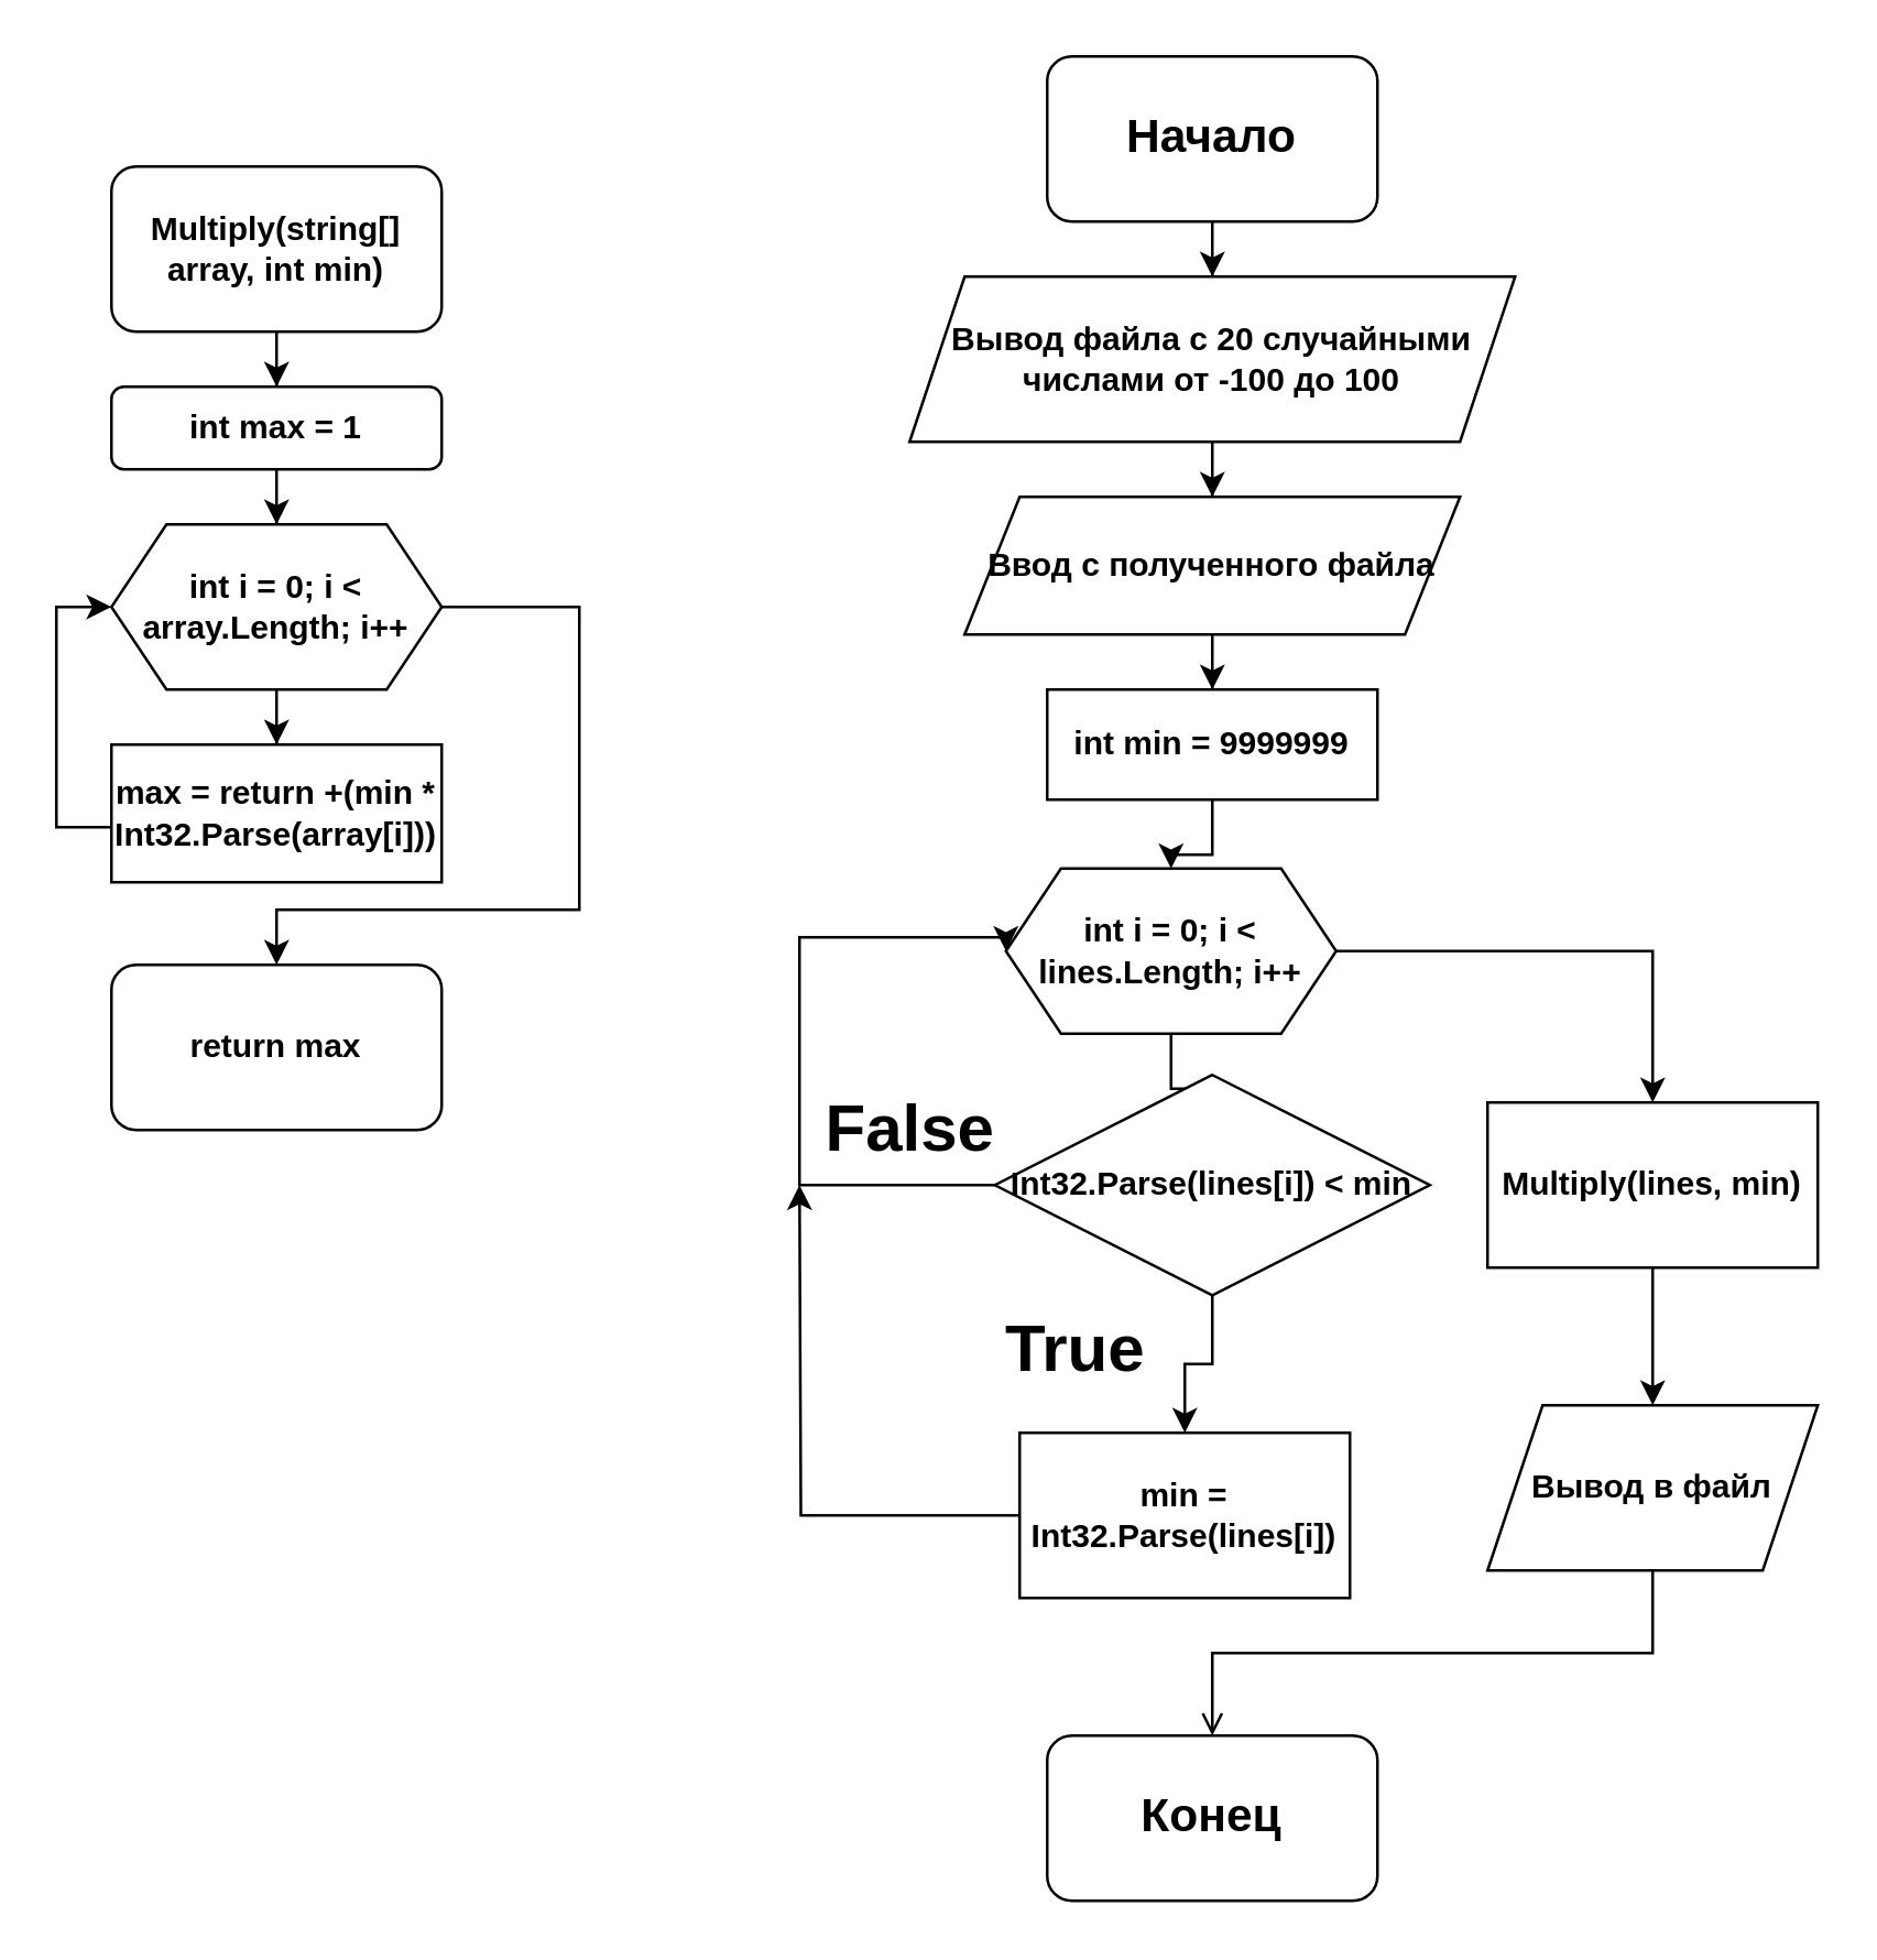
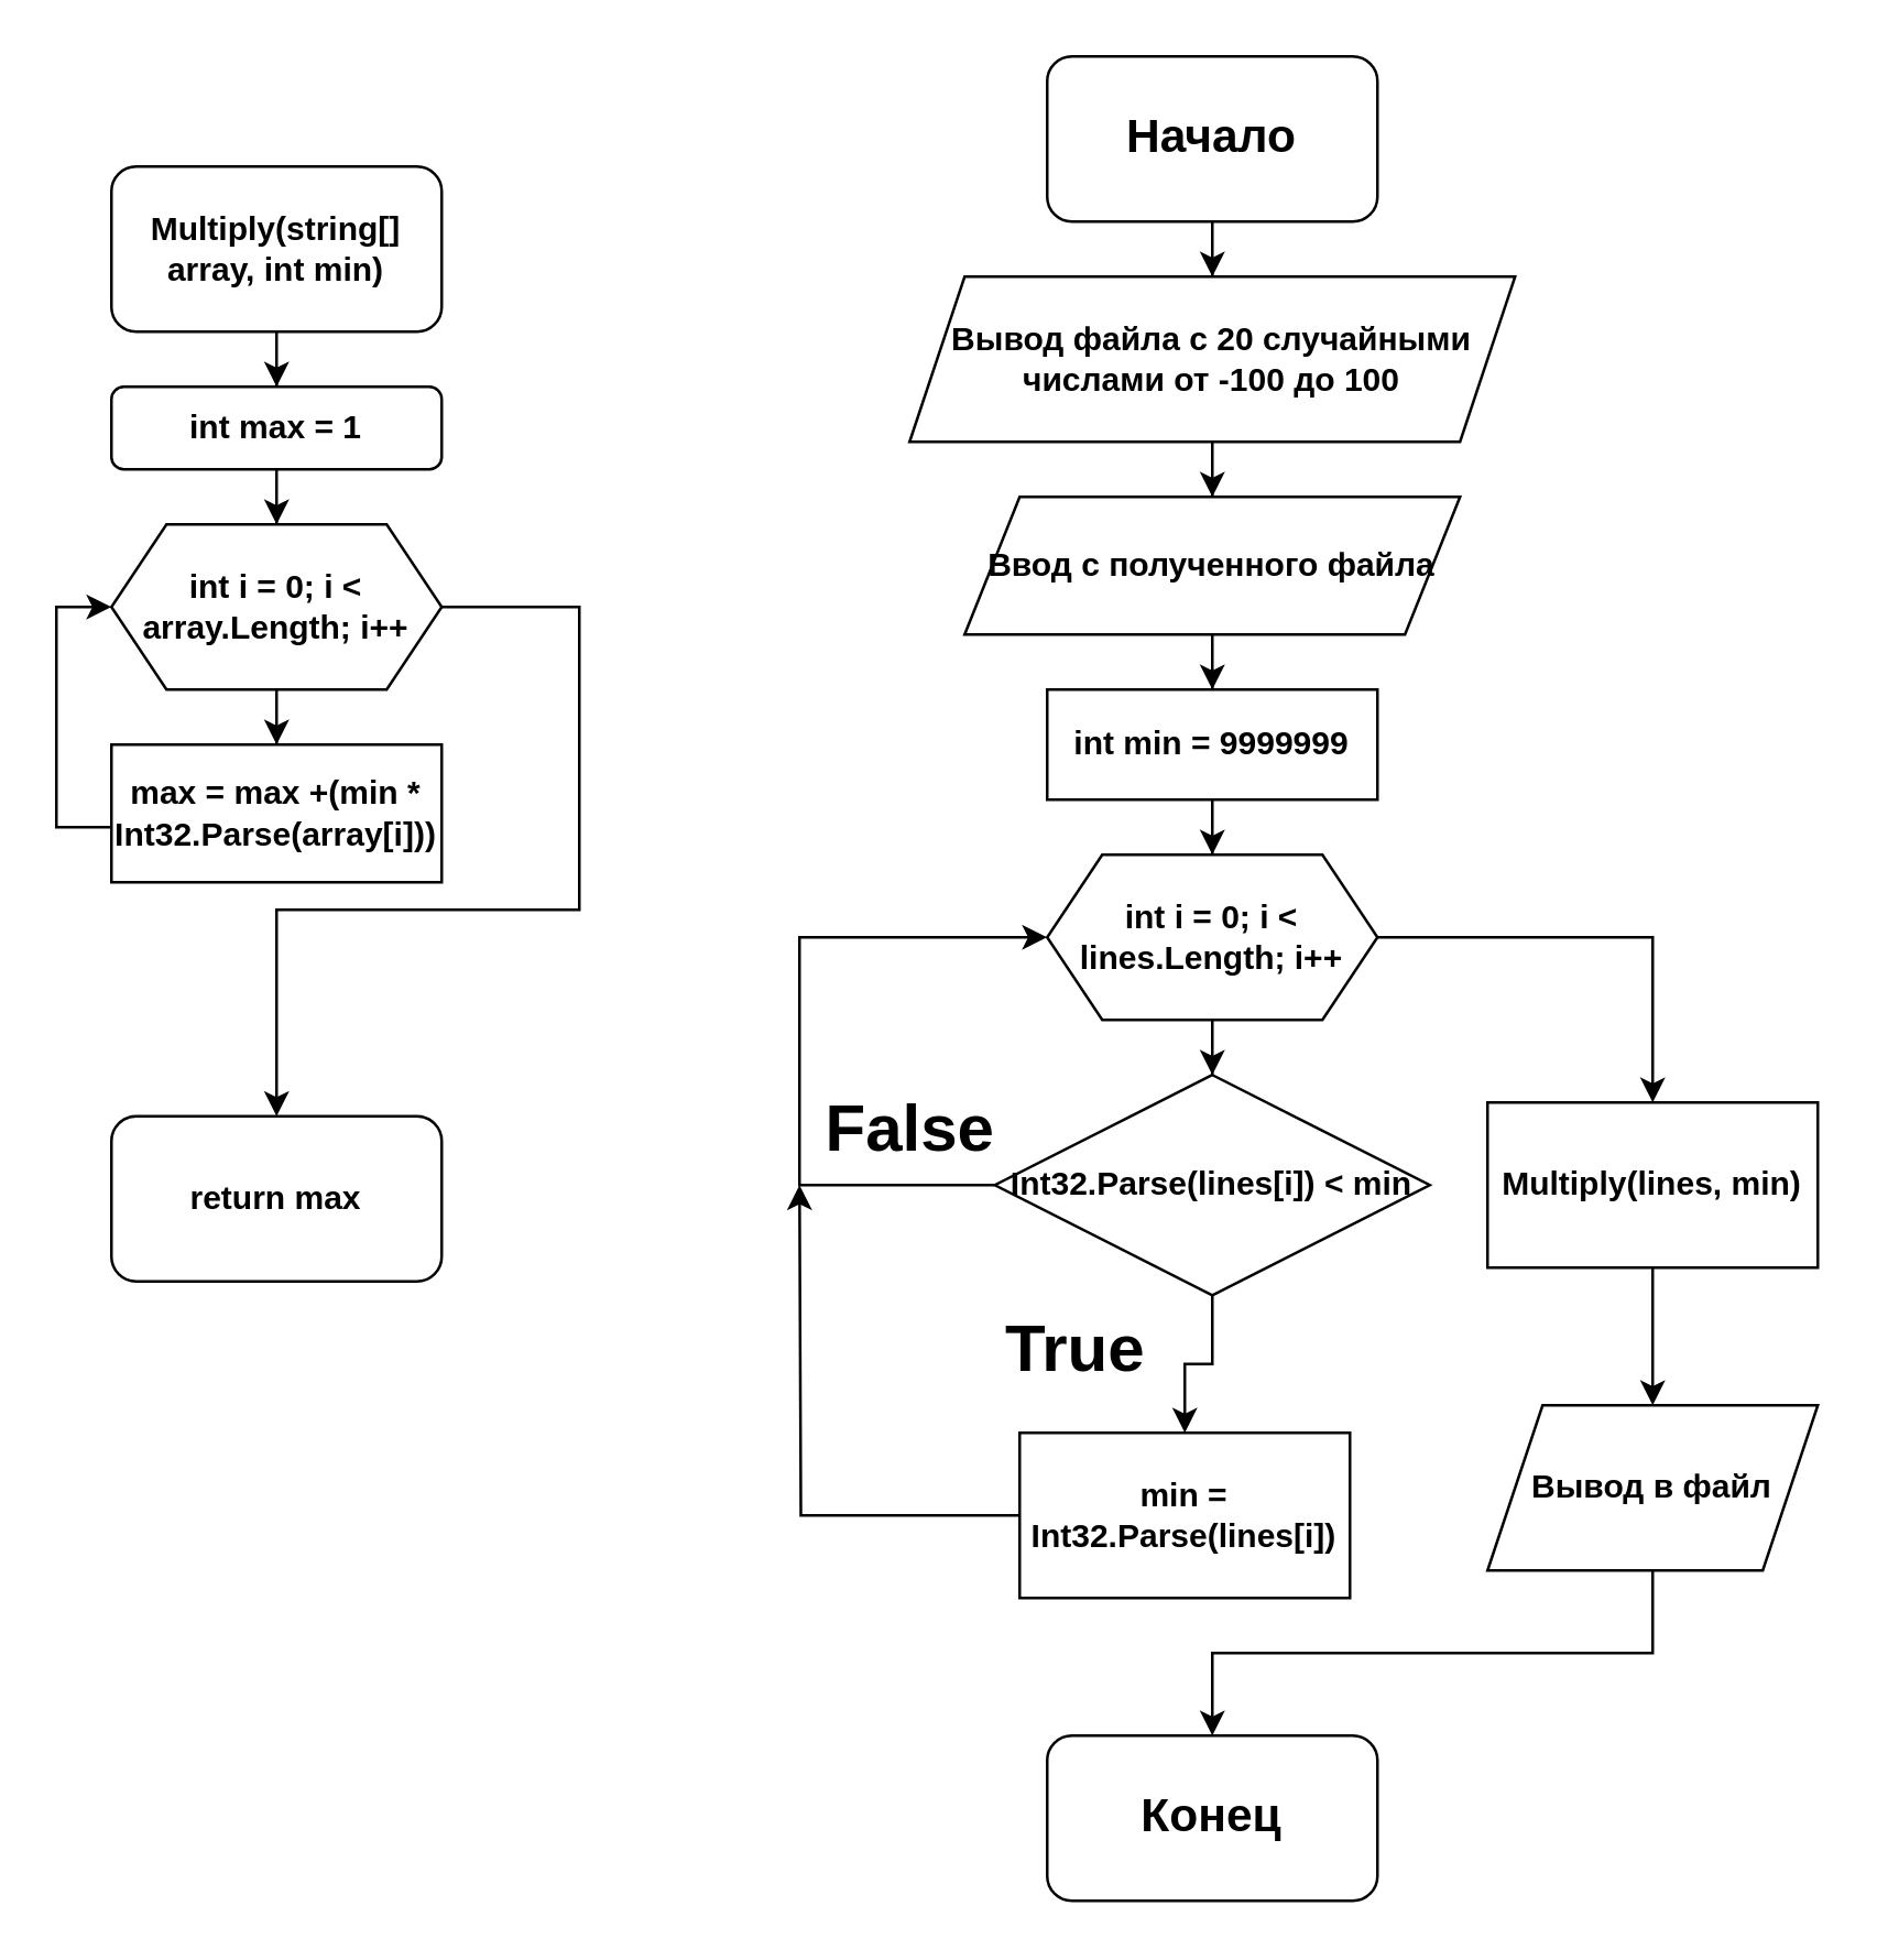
  <mxCell id="0" />
  <mxCell id="1" parent="0" />
  <mxCell id="2" style="edgeStyle=orthogonalEdgeStyle;rounded=0;orthogonalLoop=1;jettySize=auto;html=1;entryX=0.5;entryY=0;entryDx=0;entryDy=0;fontStyle=1" edge="1" parent="1" source="3" target="5"><mxGeometry relative="1" as="geometry" /></mxCell>
  <mxCell id="3" value="Multiply(string[] array, int min)" style="rounded=1;whiteSpace=wrap;html=1;fontStyle=1" vertex="1" parent="1"><mxGeometry x="40" y="60" width="120" height="60" as="geometry" /></mxCell>
  <mxCell id="4" style="edgeStyle=orthogonalEdgeStyle;rounded=0;orthogonalLoop=1;jettySize=auto;html=1;entryX=0.5;entryY=0;entryDx=0;entryDy=0;fontStyle=1" edge="1" parent="1" source="5" target="8"><mxGeometry relative="1" as="geometry" /></mxCell>
  <mxCell id="5" value="int max = 1" style="whiteSpace=wrap;html=1;fontStyle=1;rounded=1;" vertex="1" parent="1"><mxGeometry x="40" y="140" width="120" height="30" as="geometry" /></mxCell>
  <mxCell id="6" style="edgeStyle=orthogonalEdgeStyle;rounded=0;orthogonalLoop=1;jettySize=auto;html=1;entryX=0.5;entryY=0;entryDx=0;entryDy=0;fontStyle=1" edge="1" parent="1" source="8" target="10"><mxGeometry relative="1" as="geometry" /></mxCell>
  <mxCell id="7" style="edgeStyle=orthogonalEdgeStyle;rounded=0;orthogonalLoop=1;jettySize=auto;html=1;fontStyle=1" edge="1" parent="1" source="8" target="11"><mxGeometry relative="1" as="geometry"><Array as="points"><mxPoint x="210" y="220" /><mxPoint x="210" y="330" /><mxPoint x="100" y="330" /></Array></mxGeometry></mxCell>
  <mxCell id="8" value="int i = 0; i &amp;lt; array.Length; i++" style="shape=hexagon;perimeter=hexagonPerimeter2;whiteSpace=wrap;html=1;fixedSize=1;fontStyle=1" vertex="1" parent="1"><mxGeometry x="40" y="190" width="120" height="60" as="geometry" /></mxCell>
  <mxCell id="9" style="edgeStyle=orthogonalEdgeStyle;rounded=0;orthogonalLoop=1;jettySize=auto;html=1;entryX=0;entryY=0.5;entryDx=0;entryDy=0;fontStyle=1" edge="1" parent="1" source="10" target="8"><mxGeometry relative="1" as="geometry"><Array as="points"><mxPoint x="20" y="300" /><mxPoint x="20" y="220" /></Array></mxGeometry></mxCell>
- <mxCell id="10" value="max = return +(min * Int32.Parse(array[i]))" style="rounded=0;whiteSpace=wrap;html=1;fontStyle=1" vertex="1" parent="1"><mxGeometry x="40" y="270" width="120" height="50" as="geometry" /></mxCell>
- <mxCell id="11" value="return max" style="rounded=1;whiteSpace=wrap;html=1;fontStyle=1" vertex="1" parent="1"><mxGeometry x="40" y="350" width="120" height="60" as="geometry" /></mxCell>
+ <mxCell id="10" value="max = max +(min * Int32.Parse(array[i]))" style="rounded=0;whiteSpace=wrap;html=1;fontStyle=1" vertex="1" parent="1"><mxGeometry x="40" y="270" width="120" height="50" as="geometry" /></mxCell>
+ <mxCell id="11" value="return max" style="rounded=1;whiteSpace=wrap;html=1;fontStyle=1" vertex="1" parent="1"><mxGeometry x="40" y="405" width="120" height="60" as="geometry" /></mxCell>
  <mxCell id="12" style="edgeStyle=orthogonalEdgeStyle;rounded=0;orthogonalLoop=1;jettySize=auto;html=1;entryX=0.5;entryY=0;entryDx=0;entryDy=0;fontStyle=1" edge="1" parent="1" source="13" target="15"><mxGeometry relative="1" as="geometry" /></mxCell>
  <mxCell id="13" value="Начало" style="rounded=1;whiteSpace=wrap;html=1;fontStyle=1;fontSize=17;" vertex="1" parent="1"><mxGeometry x="380" y="20" width="120" height="60" as="geometry" /></mxCell>
  <mxCell id="14" style="edgeStyle=orthogonalEdgeStyle;rounded=0;orthogonalLoop=1;jettySize=auto;html=1;entryX=0.5;entryY=0;entryDx=0;entryDy=0;fontStyle=1" edge="1" parent="1" source="15" target="17"><mxGeometry relative="1" as="geometry" /></mxCell>
  <mxCell id="15" value="Вывод файла с 20 случайными числами от -100 до 100" style="shape=parallelogram;perimeter=parallelogramPerimeter;whiteSpace=wrap;html=1;fixedSize=1;fontStyle=1" vertex="1" parent="1"><mxGeometry x="330" y="100" width="220" height="60" as="geometry" /></mxCell>
  <mxCell id="16" style="edgeStyle=orthogonalEdgeStyle;rounded=0;orthogonalLoop=1;jettySize=auto;html=1;fontStyle=1" edge="1" parent="1" source="17" target="19"><mxGeometry relative="1" as="geometry" /></mxCell>
  <mxCell id="17" value="Ввод с полученного файла" style="shape=parallelogram;perimeter=parallelogramPerimeter;whiteSpace=wrap;html=1;fixedSize=1;fontStyle=1" vertex="1" parent="1"><mxGeometry x="350" y="180" width="180" height="50" as="geometry" /></mxCell>
  <mxCell id="18" style="edgeStyle=orthogonalEdgeStyle;rounded=0;orthogonalLoop=1;jettySize=auto;html=1;fontStyle=1" edge="1" parent="1" source="19" target="22"><mxGeometry relative="1" as="geometry" /></mxCell>
  <mxCell id="19" value="int min = 9999999" style="rounded=0;whiteSpace=wrap;html=1;fontStyle=1" vertex="1" parent="1"><mxGeometry x="380" y="250" width="120" height="40" as="geometry" /></mxCell>
  <mxCell id="20" style="edgeStyle=orthogonalEdgeStyle;rounded=0;orthogonalLoop=1;jettySize=auto;html=1;entryX=0.5;entryY=0;entryDx=0;entryDy=0;fontStyle=1" edge="1" parent="1" source="22" target="25"><mxGeometry relative="1" as="geometry" /></mxCell>
  <mxCell id="21" style="edgeStyle=orthogonalEdgeStyle;rounded=0;orthogonalLoop=1;jettySize=auto;html=1;entryX=0.5;entryY=0;entryDx=0;entryDy=0;fontStyle=1" edge="1" parent="1" source="22" target="31"><mxGeometry relative="1" as="geometry" /></mxCell>
- <mxCell id="22" value="int i = 0; i &amp;lt; lines.Length; i++" style="shape=hexagon;perimeter=hexagonPerimeter2;whiteSpace=wrap;html=1;fixedSize=1;fontStyle=1" vertex="1" parent="1"><mxGeometry x="365" y="315" width="120" height="60" as="geometry" /></mxCell>
+ <mxCell id="22" value="int i = 0; i &amp;lt; lines.Length; i++" style="shape=hexagon;perimeter=hexagonPerimeter2;whiteSpace=wrap;html=1;fixedSize=1;fontStyle=1" vertex="1" parent="1"><mxGeometry x="380" y="310" width="120" height="60" as="geometry" /></mxCell>
  <mxCell id="23" style="edgeStyle=orthogonalEdgeStyle;rounded=0;orthogonalLoop=1;jettySize=auto;html=1;entryX=0;entryY=0.5;entryDx=0;entryDy=0;fontStyle=1" edge="1" parent="1" source="25" target="22"><mxGeometry relative="1" as="geometry"><Array as="points"><mxPoint x="290" y="430" /><mxPoint x="290" y="340" /></Array></mxGeometry></mxCell>
  <mxCell id="24" style="edgeStyle=orthogonalEdgeStyle;rounded=0;orthogonalLoop=1;jettySize=auto;html=1;entryX=0.5;entryY=0;entryDx=0;entryDy=0;fontStyle=1" edge="1" parent="1" source="25" target="27"><mxGeometry relative="1" as="geometry" /></mxCell>
  <mxCell id="25" value="Int32.Parse(lines[i]) &amp;lt; min" style="rhombus;whiteSpace=wrap;html=1;fontStyle=1" vertex="1" parent="1"><mxGeometry x="361" y="390" width="158" height="80" as="geometry" /></mxCell>
  <mxCell id="26" style="edgeStyle=orthogonalEdgeStyle;rounded=0;orthogonalLoop=1;jettySize=auto;html=1;fontStyle=1" edge="1" parent="1" source="27"><mxGeometry relative="1" as="geometry"><mxPoint x="290" y="430" as="targetPoint" /></mxGeometry></mxCell>
  <mxCell id="27" value="min = Int32.Parse(lines[i])" style="rounded=0;whiteSpace=wrap;html=1;fontStyle=1" vertex="1" parent="1"><mxGeometry x="370" y="520" width="120" height="60" as="geometry" /></mxCell>
  <mxCell id="28" value="False" style="text;strokeColor=none;fillColor=none;html=1;fontSize=24;fontStyle=1;verticalAlign=middle;align=center;" vertex="1" parent="1"><mxGeometry x="280" y="390" width="100" height="40" as="geometry" /></mxCell>
  <mxCell id="29" value="True" style="text;strokeColor=none;fillColor=none;html=1;fontSize=24;fontStyle=1;verticalAlign=middle;align=center;" vertex="1" parent="1"><mxGeometry x="340" y="470" width="100" height="40" as="geometry" /></mxCell>
  <mxCell id="30" style="edgeStyle=orthogonalEdgeStyle;rounded=0;orthogonalLoop=1;jettySize=auto;html=1;fontStyle=1" edge="1" parent="1" source="31" target="33"><mxGeometry relative="1" as="geometry" /></mxCell>
  <mxCell id="31" value="Multiply(lines, min)" style="rounded=0;whiteSpace=wrap;html=1;fontStyle=1" vertex="1" parent="1"><mxGeometry x="540" y="400" width="120" height="60" as="geometry" /></mxCell>
- <mxCell id="32" style="edgeStyle=orthogonalEdgeStyle;rounded=0;orthogonalLoop=1;jettySize=auto;html=1;entryX=0.5;entryY=0;entryDx=0;entryDy=0;fontStyle=1;endArrow=open;" edge="1" parent="1" source="33" target="34"><mxGeometry relative="1" as="geometry"><Array as="points"><mxPoint x="600" y="600" /><mxPoint x="440" y="600" /></Array></mxGeometry></mxCell>
+ <mxCell id="32" style="edgeStyle=orthogonalEdgeStyle;rounded=0;orthogonalLoop=1;jettySize=auto;html=1;entryX=0.5;entryY=0;entryDx=0;entryDy=0;fontStyle=1" edge="1" parent="1" source="33" target="34"><mxGeometry relative="1" as="geometry"><Array as="points"><mxPoint x="600" y="600" /><mxPoint x="440" y="600" /></Array></mxGeometry></mxCell>
  <mxCell id="33" value="Вывод в файл" style="shape=parallelogram;perimeter=parallelogramPerimeter;whiteSpace=wrap;html=1;fixedSize=1;fontStyle=1" vertex="1" parent="1"><mxGeometry x="540" y="510" width="120" height="60" as="geometry" /></mxCell>
  <mxCell id="34" value="Конец" style="rounded=1;whiteSpace=wrap;html=1;fontStyle=1;fontSize=17;" vertex="1" parent="1"><mxGeometry x="380" y="630" width="120" height="60" as="geometry" /></mxCell>
